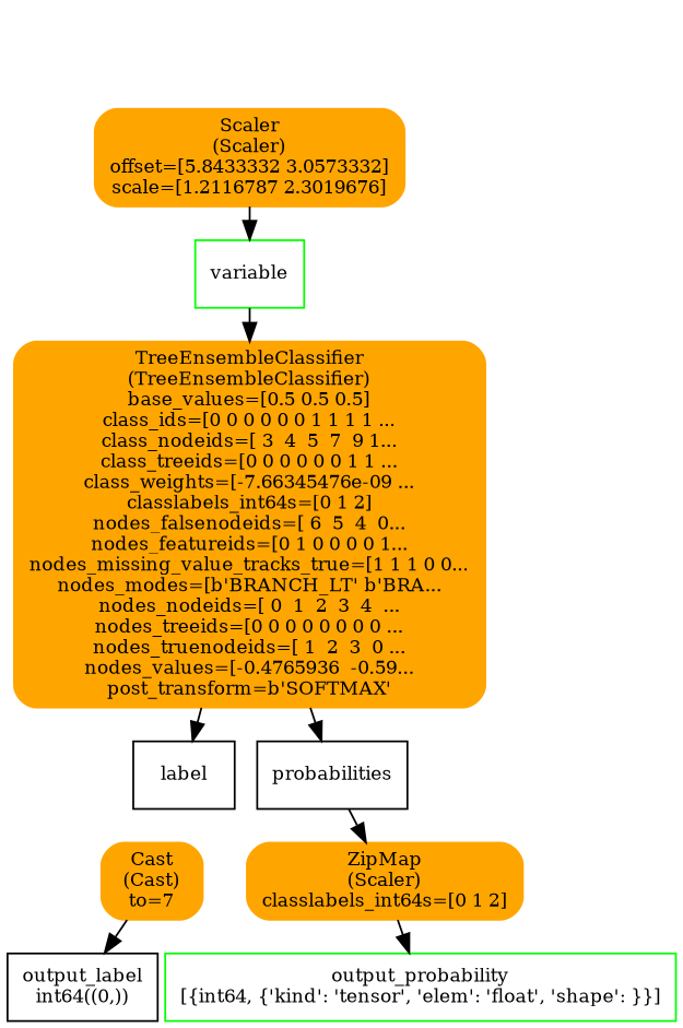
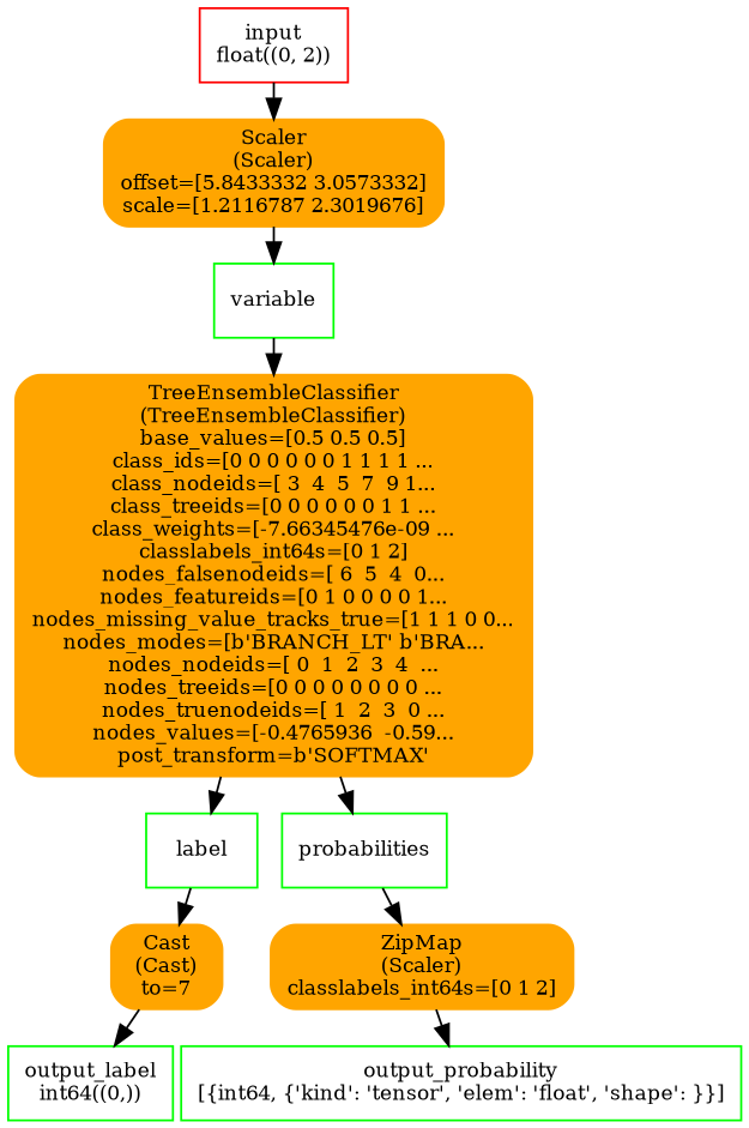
  digraph {
    nodesep=0.05
    ranksep=0.25
    node [color=orange fontsize=10 shape=box]
+   n1 [color=red label="input\nfloat((0, 2))"]
    n2 [label="Scaler\n(Scaler)\noffset=[5.8433332 3.0573332]\nscale=[1.2116787 2.3019676]" style="filled,rounded"]
    n3 [color=green label=variable]
-   n4 [color=black label="output_label\nint64((0,))"]
+   n4 [color=green label="output_label\nint64((0,))"]
    n5 [color=green label="output_probability\n[{int64, {'kind': 'tensor', 'elem': 'float', 'shape': }}]"]
    n6 [label="TreeEnsembleClassifier\n(TreeEnsembleClassifier)\nbase_values=[0.5 0.5 0.5]\nclass_ids=[0 0 0 0 0 0 1 1 1 1 ...\nclass_nodeids=[ 3  4  5  7  9 1...\nclass_treeids=[0 0 0 0 0 0 1 1 ...\nclass_weights=[-7.66345476e-09 ...\nclasslabels_int64s=[0 1 2]\nnodes_falsenodeids=[ 6  5  4  0...\nnodes_featureids=[0 1 0 0 0 0 1...\nnodes_missing_value_tracks_true=[1 1 1 0 0...\nnodes_modes=[b'BRANCH_LT' b'BRA...\nnodes_nodeids=[ 0  1  2  3  4  ...\nnodes_treeids=[0 0 0 0 0 0 0 0 ...\nnodes_truenodeids=[ 1  2  3  0 ...\nnodes_values=[-0.4765936  -0.59...\npost_transform=b'SOFTMAX'" style="filled,rounded"]
-   n7 [label=label color=""]
-   n8 [label=probabilities color=""]
+   n7 [label=label color=green]
+   n8 [label=probabilities color=green]
    n9 [label="Cast\n(Cast)\nto=7" style="filled,rounded"]
    n10 [label="ZipMap\n(Scaler)\nclasslabels_int64s=[0 1 2]" style="filled,rounded"]
+   n1 -> n2
    n2 -> n3
    n3 -> n6
    n6 -> n7
    n6 -> n8
+   n7 -> n9
    n8 -> n10
    n9 -> n4
    n10 -> n5
  }
